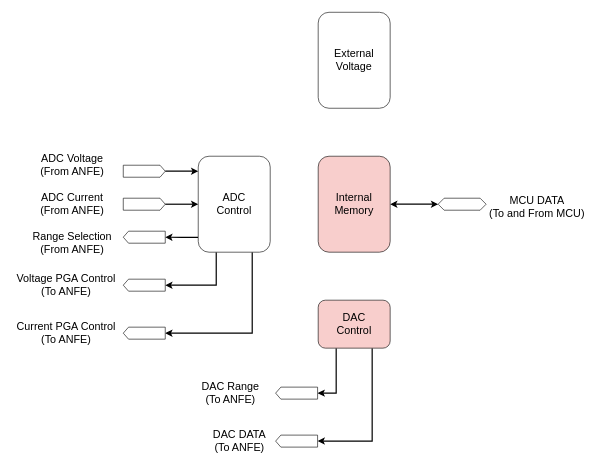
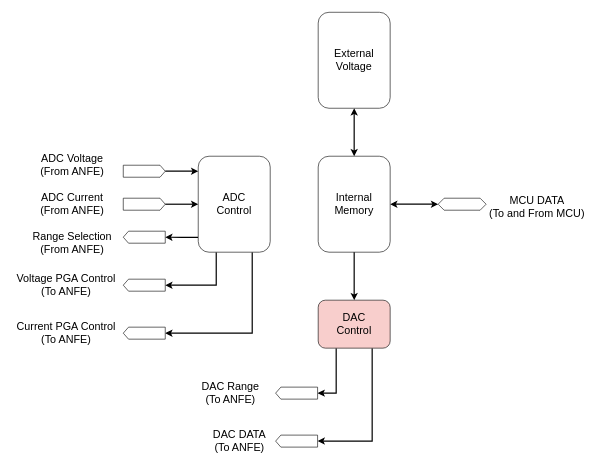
  <mxCell id="0" />
  <mxCell id="1" parent="0" />
  <mxCell id="2" style="edgeStyle=orthogonalEdgeStyle;rounded=0;orthogonalLoop=1;jettySize=auto;html=1;exitX=-0.002;exitY=0.845;exitDx=0;exitDy=0;exitPerimeter=0;strokeWidth=2;" edge="1" parent="1" source="5" target="22"><mxGeometry relative="1" as="geometry" /></mxCell>
  <mxCell id="3" style="edgeStyle=orthogonalEdgeStyle;rounded=0;orthogonalLoop=1;jettySize=auto;html=1;exitX=0.25;exitY=1;exitDx=0;exitDy=0;entryX=0.5;entryY=0;entryDx=0;entryDy=0;strokeWidth=2;" edge="1" parent="1" source="5" target="26"><mxGeometry relative="1" as="geometry" /></mxCell>
  <mxCell id="4" style="edgeStyle=orthogonalEdgeStyle;rounded=0;orthogonalLoop=1;jettySize=auto;html=1;exitX=0.75;exitY=1;exitDx=0;exitDy=0;entryX=0.5;entryY=0;entryDx=0;entryDy=0;strokeWidth=2;" edge="1" parent="1" source="5" target="28"><mxGeometry relative="1" as="geometry" /></mxCell>
  <mxCell id="5" value="&lt;font style=&quot;font-size: 18px;&quot;&gt;ADC&lt;br&gt;Control&lt;/font&gt;" style="rounded=1;whiteSpace=wrap;html=1;" vertex="1" parent="1"><mxGeometry x="330" y="260" width="120" height="160" as="geometry" /></mxCell>
+ <mxCell id="6" style="edgeStyle=orthogonalEdgeStyle;rounded=0;orthogonalLoop=1;jettySize=auto;html=1;entryX=0.5;entryY=1;entryDx=0;entryDy=0;strokeWidth=2;startArrow=classic;startFill=1;" edge="1" parent="1" source="8" target="13"><mxGeometry relative="1" as="geometry" /></mxCell>
  <mxCell id="7" style="edgeStyle=orthogonalEdgeStyle;rounded=0;orthogonalLoop=1;jettySize=auto;html=1;startArrow=classic;startFill=1;strokeWidth=2;" edge="1" parent="1" source="8"><mxGeometry relative="1" as="geometry"><mxPoint x="730" y="340" as="targetPoint" /></mxGeometry></mxCell>
- <mxCell id="8" value="&lt;span style=&quot;font-size: 18px;&quot;&gt;Internal&lt;br&gt;Memory&lt;/span&gt;" style="rounded=1;whiteSpace=wrap;html=1;fillColor=#f8cecc;" vertex="1" parent="1"><mxGeometry x="530" y="260" width="120" height="160" as="geometry" /></mxCell>
+ <mxCell id="8" value="&lt;span style=&quot;font-size: 18px;&quot;&gt;Internal&lt;br&gt;Memory&lt;/span&gt;" style="rounded=1;whiteSpace=wrap;html=1;" vertex="1" parent="1"><mxGeometry x="530" y="260" width="120" height="160" as="geometry" /></mxCell>
+ <mxCell id="9" style="edgeStyle=orthogonalEdgeStyle;rounded=0;orthogonalLoop=1;jettySize=auto;html=1;entryX=0.5;entryY=1;entryDx=0;entryDy=0;strokeWidth=2;startArrow=classic;startFill=1;endArrow=none;endFill=0;" edge="1" parent="1" source="12" target="8"><mxGeometry relative="1" as="geometry" /></mxCell>
  <mxCell id="10" style="edgeStyle=orthogonalEdgeStyle;rounded=0;orthogonalLoop=1;jettySize=auto;html=1;exitX=0.75;exitY=1;exitDx=0;exitDy=0;entryX=0.5;entryY=0;entryDx=0;entryDy=0;strokeWidth=2;" edge="1" parent="1" source="12" target="14"><mxGeometry relative="1" as="geometry" /></mxCell>
  <mxCell id="11" style="edgeStyle=orthogonalEdgeStyle;rounded=0;orthogonalLoop=1;jettySize=auto;html=1;exitX=0.25;exitY=1;exitDx=0;exitDy=0;entryX=0.5;entryY=0;entryDx=0;entryDy=0;strokeWidth=2;" edge="1" parent="1" source="12" target="30"><mxGeometry relative="1" as="geometry" /></mxCell>
  <mxCell id="12" value="&lt;span style=&quot;font-size: 18px;&quot;&gt;DAC&lt;br&gt;Control&lt;/span&gt;" style="rounded=1;whiteSpace=wrap;html=1;fillColor=#f8cecc;" vertex="1" parent="1"><mxGeometry x="530" y="500" width="120" height="80" as="geometry" /></mxCell>
  <mxCell id="13" value="&lt;span style=&quot;font-size: 18px;&quot;&gt;External&lt;br&gt;Voltage&lt;/span&gt;" style="rounded=1;whiteSpace=wrap;html=1;" vertex="1" parent="1"><mxGeometry x="530" y="20" width="120" height="160" as="geometry" /></mxCell>
  <mxCell id="14" value="" style="shape=offPageConnector;whiteSpace=wrap;html=1;rotation=-90;size=0.125;direction=west;" vertex="1" parent="1"><mxGeometry x="484" y="700" width="20" height="70" as="geometry" /></mxCell>
  <mxCell id="15" value="&lt;font style=&quot;font-size: 18px;&quot;&gt;DAC DATA&lt;br&gt;&lt;/font&gt;&lt;div style=&quot;font-size: 18px;&quot;&gt;&lt;font style=&quot;font-size: 18px;&quot;&gt;(To ANFE)&lt;/font&gt;&lt;/div&gt;" style="text;html=1;align=center;verticalAlign=middle;whiteSpace=wrap;rounded=0;" vertex="1" parent="1"><mxGeometry x="334" y="720" width="130" height="30" as="geometry" /></mxCell>
  <mxCell id="16" value="" style="shape=hexagon;perimeter=hexagonPerimeter2;whiteSpace=wrap;html=1;fixedSize=1;size=10;" vertex="1" parent="1"><mxGeometry x="730" y="330" width="80" height="20" as="geometry" /></mxCell>
  <mxCell id="17" value="&lt;font style=&quot;font-size: 18px;&quot;&gt;MCU DATA&lt;br&gt;&lt;/font&gt;&lt;div style=&quot;font-size: 18px;&quot;&gt;&lt;font style=&quot;font-size: 18px;&quot;&gt;(To and From MCU)&lt;/font&gt;&lt;/div&gt;" style="text;html=1;align=center;verticalAlign=middle;whiteSpace=wrap;rounded=0;" vertex="1" parent="1"><mxGeometry x="810" y="330" width="170" height="30" as="geometry" /></mxCell>
  <mxCell id="18" style="edgeStyle=orthogonalEdgeStyle;rounded=0;orthogonalLoop=1;jettySize=auto;html=1;entryX=0;entryY=0.156;entryDx=0;entryDy=0;entryPerimeter=0;strokeWidth=2;" edge="1" parent="1" source="19" target="5"><mxGeometry relative="1" as="geometry" /></mxCell>
  <mxCell id="19" value="" style="shape=offPageConnector;whiteSpace=wrap;html=1;rotation=-90;size=0.125;direction=east;" vertex="1" parent="1"><mxGeometry x="230" y="250" width="20" height="70" as="geometry" /></mxCell>
  <mxCell id="20" style="edgeStyle=orthogonalEdgeStyle;rounded=0;orthogonalLoop=1;jettySize=auto;html=1;entryX=0;entryY=0.5;entryDx=0;entryDy=0;strokeWidth=2;" edge="1" parent="1" source="21" target="5"><mxGeometry relative="1" as="geometry" /></mxCell>
  <mxCell id="21" value="" style="shape=offPageConnector;whiteSpace=wrap;html=1;rotation=-90;size=0.125;direction=east;" vertex="1" parent="1"><mxGeometry x="230" y="305" width="20" height="70" as="geometry" /></mxCell>
  <mxCell id="22" value="" style="shape=offPageConnector;whiteSpace=wrap;html=1;rotation=-90;size=0.125;direction=west;" vertex="1" parent="1"><mxGeometry x="230" y="360" width="20" height="70" as="geometry" /></mxCell>
  <mxCell id="23" value="&lt;font style=&quot;font-size: 18px;&quot;&gt;ADC Voltage&lt;br&gt;&lt;/font&gt;&lt;div style=&quot;font-size: 18px;&quot;&gt;&lt;font style=&quot;font-size: 18px;&quot;&gt;(From ANFE)&lt;/font&gt;&lt;/div&gt;" style="text;html=1;align=center;verticalAlign=middle;whiteSpace=wrap;rounded=0;" vertex="1" parent="1"><mxGeometry x="55" y="260" width="130" height="30" as="geometry" /></mxCell>
  <mxCell id="24" value="&lt;font style=&quot;font-size: 18px;&quot;&gt;ADC Current&lt;br&gt;&lt;/font&gt;&lt;div style=&quot;font-size: 18px;&quot;&gt;&lt;font style=&quot;font-size: 18px;&quot;&gt;(From ANFE)&lt;/font&gt;&lt;/div&gt;" style="text;html=1;align=center;verticalAlign=middle;whiteSpace=wrap;rounded=0;" vertex="1" parent="1"><mxGeometry x="55" y="325" width="130" height="30" as="geometry" /></mxCell>
  <mxCell id="25" value="&lt;font style=&quot;font-size: 18px;&quot;&gt;Range Selection&lt;br&gt;&lt;/font&gt;&lt;div style=&quot;font-size: 18px;&quot;&gt;&lt;font style=&quot;font-size: 18px;&quot;&gt;(From ANFE)&lt;/font&gt;&lt;/div&gt;" style="text;html=1;align=center;verticalAlign=middle;whiteSpace=wrap;rounded=0;" vertex="1" parent="1"><mxGeometry x="40" y="390" width="160" height="30" as="geometry" /></mxCell>
  <mxCell id="26" value="" style="shape=offPageConnector;whiteSpace=wrap;html=1;rotation=-90;size=0.125;direction=west;" vertex="1" parent="1"><mxGeometry x="230" y="440" width="20" height="70" as="geometry" /></mxCell>
  <mxCell id="27" value="&lt;font style=&quot;font-size: 18px;&quot;&gt;Voltage PGA Control&lt;br&gt;&lt;/font&gt;&lt;div style=&quot;font-size: 18px;&quot;&gt;&lt;font style=&quot;font-size: 18px;&quot;&gt;(To ANFE)&lt;/font&gt;&lt;/div&gt;" style="text;html=1;align=center;verticalAlign=middle;whiteSpace=wrap;rounded=0;" vertex="1" parent="1"><mxGeometry x="20" y="460" width="180" height="30" as="geometry" /></mxCell>
  <mxCell id="28" value="" style="shape=offPageConnector;whiteSpace=wrap;html=1;rotation=-90;size=0.125;direction=west;" vertex="1" parent="1"><mxGeometry x="230" y="520" width="20" height="70" as="geometry" /></mxCell>
  <mxCell id="29" value="&lt;font style=&quot;font-size: 18px;&quot;&gt;Current PGA Control&lt;br&gt;&lt;/font&gt;&lt;div style=&quot;font-size: 18px;&quot;&gt;&lt;font style=&quot;font-size: 18px;&quot;&gt;(To ANFE)&lt;/font&gt;&lt;/div&gt;" style="text;html=1;align=center;verticalAlign=middle;whiteSpace=wrap;rounded=0;" vertex="1" parent="1"><mxGeometry x="20" y="540" width="180" height="30" as="geometry" /></mxCell>
  <mxCell id="30" value="" style="shape=offPageConnector;whiteSpace=wrap;html=1;rotation=-90;size=0.125;direction=west;" vertex="1" parent="1"><mxGeometry x="484" y="620" width="20" height="70" as="geometry" /></mxCell>
  <mxCell id="31" value="&lt;font style=&quot;font-size: 18px;&quot;&gt;DAC Range&lt;br&gt;&lt;/font&gt;&lt;div style=&quot;font-size: 18px;&quot;&gt;&lt;font style=&quot;font-size: 18px;&quot;&gt;(To ANFE)&lt;/font&gt;&lt;/div&gt;" style="text;html=1;align=center;verticalAlign=middle;whiteSpace=wrap;rounded=0;" vertex="1" parent="1"><mxGeometry x="319" y="640" width="130" height="30" as="geometry" /></mxCell>
